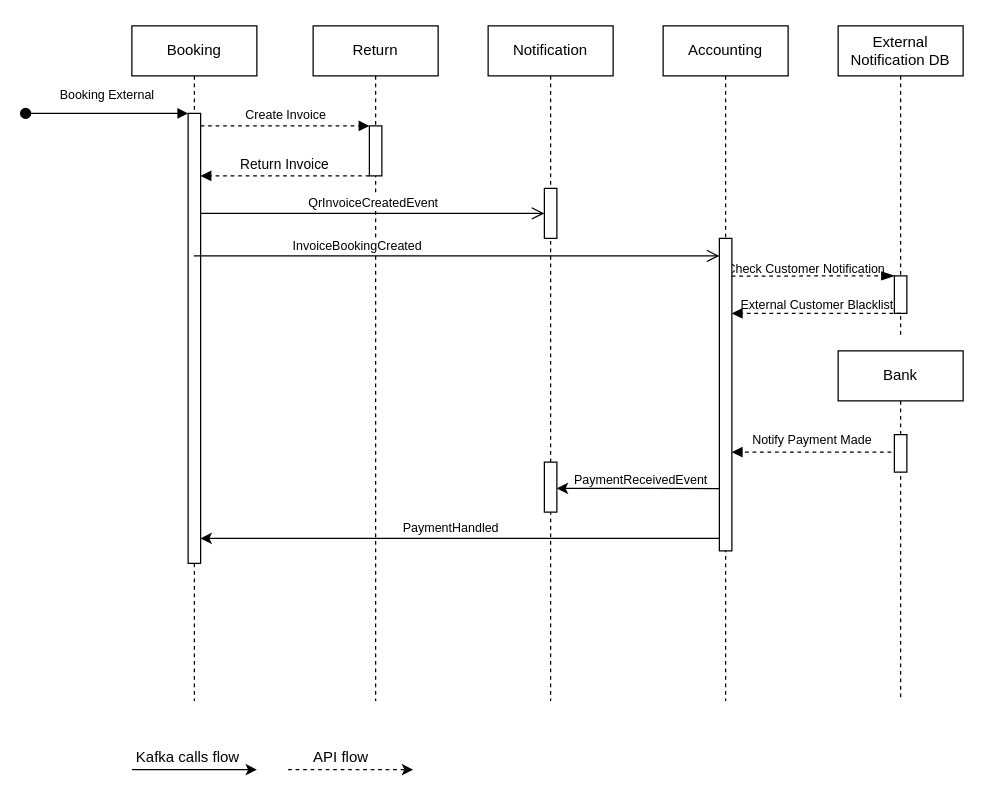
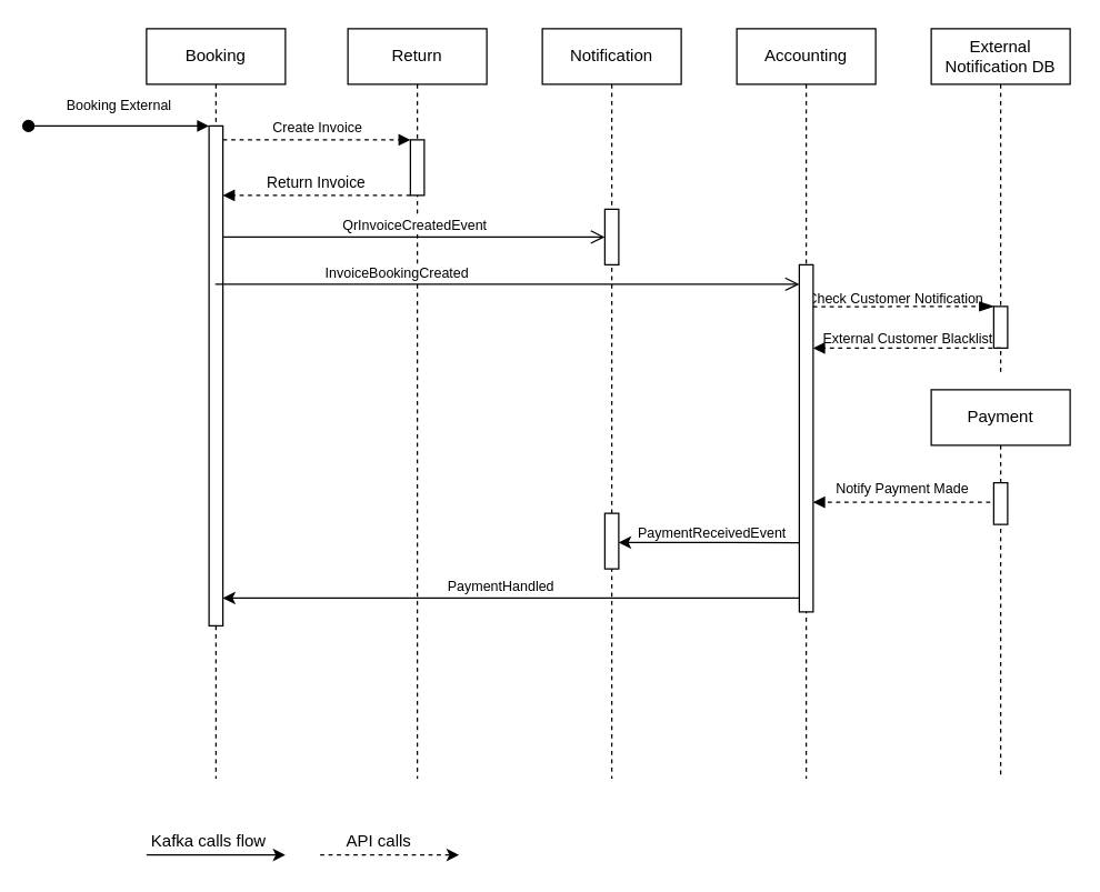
  <mxCell id="0" />
  <mxCell id="1" parent="0" />
  <mxCell id="2" value="Check Customer Notification" style="text;html=1;align=center;verticalAlign=middle;resizable=0;points=[];autosize=1;strokeColor=none;fillColor=none;fontSize=10;" parent="1" vertex="1"><mxGeometry x="574" y="199" width="140" height="30" as="geometry" /></mxCell>
  <mxCell id="3" value="Booking" style="shape=umlLifeline;perimeter=lifelinePerimeter;whiteSpace=wrap;html=1;container=0;dropTarget=0;collapsible=0;recursiveResize=0;outlineConnect=0;portConstraint=eastwest;newEdgeStyle={&quot;edgeStyle&quot;:&quot;elbowEdgeStyle&quot;,&quot;elbow&quot;:&quot;vertical&quot;,&quot;curved&quot;:0,&quot;rounded&quot;:0};" parent="1" vertex="1"><mxGeometry x="105" y="20" width="100" height="540" as="geometry" /></mxCell>
  <mxCell id="4" value="" style="html=1;points=[];perimeter=orthogonalPerimeter;outlineConnect=0;targetShapes=umlLifeline;portConstraint=eastwest;newEdgeStyle={&quot;edgeStyle&quot;:&quot;elbowEdgeStyle&quot;,&quot;elbow&quot;:&quot;vertical&quot;,&quot;curved&quot;:0,&quot;rounded&quot;:0};" parent="3" vertex="1"><mxGeometry x="45" y="70" width="10" height="360" as="geometry" /></mxCell>
  <mxCell id="5" value="Return" style="shape=umlLifeline;perimeter=lifelinePerimeter;whiteSpace=wrap;html=1;container=0;dropTarget=0;collapsible=0;recursiveResize=0;outlineConnect=0;portConstraint=eastwest;newEdgeStyle={&quot;edgeStyle&quot;:&quot;elbowEdgeStyle&quot;,&quot;elbow&quot;:&quot;vertical&quot;,&quot;curved&quot;:0,&quot;rounded&quot;:0};" parent="1" vertex="1"><mxGeometry x="250" y="20" width="100" height="540" as="geometry" /></mxCell>
  <mxCell id="6" value="" style="html=1;points=[];perimeter=orthogonalPerimeter;outlineConnect=0;targetShapes=umlLifeline;portConstraint=eastwest;newEdgeStyle={&quot;edgeStyle&quot;:&quot;elbowEdgeStyle&quot;,&quot;elbow&quot;:&quot;vertical&quot;,&quot;curved&quot;:0,&quot;rounded&quot;:0};" parent="5" vertex="1"><mxGeometry x="45" y="80" width="10" height="40" as="geometry" /></mxCell>
  <mxCell id="7" value="Create Invoice" style="html=1;verticalAlign=bottom;endArrow=block;edgeStyle=elbowEdgeStyle;elbow=vertical;curved=0;rounded=0;dashed=1;fontSize=10;" parent="1" target="6" edge="1"><mxGeometry relative="1" as="geometry"><mxPoint x="160" y="100" as="sourcePoint" /><Array as="points"><mxPoint x="245" y="100" /></Array><mxPoint x="290" y="100" as="targetPoint" /></mxGeometry></mxCell>
  <mxCell id="8" value="Return Invoice" style="html=1;verticalAlign=bottom;endArrow=block;edgeStyle=elbowEdgeStyle;elbow=vertical;curved=0;rounded=0;dashed=1;" parent="1" source="6" target="4" edge="1"><mxGeometry relative="1" as="geometry"><mxPoint x="290" y="140" as="sourcePoint" /><Array as="points"><mxPoint x="255" y="140" /></Array><mxPoint x="165" y="140" as="targetPoint" /></mxGeometry></mxCell>
  <mxCell id="9" value="&lt;font style=&quot;font-size: 10px;&quot;&gt;QrInvoiceCreatedEvent&lt;/font&gt;" style="html=1;verticalAlign=bottom;endArrow=open;endSize=8;elbow=vertical;rounded=0;" parent="1" target="11" edge="1"><mxGeometry relative="1" as="geometry"><mxPoint x="512.25" y="169.71" as="targetPoint" /><mxPoint x="160" y="170" as="sourcePoint" /></mxGeometry></mxCell>
  <mxCell id="10" value="Notification" style="shape=umlLifeline;perimeter=lifelinePerimeter;whiteSpace=wrap;html=1;container=0;dropTarget=0;collapsible=0;recursiveResize=0;outlineConnect=0;portConstraint=eastwest;newEdgeStyle={&quot;edgeStyle&quot;:&quot;elbowEdgeStyle&quot;,&quot;elbow&quot;:&quot;vertical&quot;,&quot;curved&quot;:0,&quot;rounded&quot;:0};" parent="1" vertex="1"><mxGeometry x="390" y="20" width="100" height="540" as="geometry" /></mxCell>
  <mxCell id="11" value="" style="html=1;points=[];perimeter=orthogonalPerimeter;outlineConnect=0;targetShapes=umlLifeline;portConstraint=eastwest;newEdgeStyle={&quot;edgeStyle&quot;:&quot;elbowEdgeStyle&quot;,&quot;elbow&quot;:&quot;vertical&quot;,&quot;curved&quot;:0,&quot;rounded&quot;:0};" parent="10" vertex="1"><mxGeometry x="45" y="130" width="10" height="40" as="geometry" /></mxCell>
  <mxCell id="12" value="Accounting" style="shape=umlLifeline;perimeter=lifelinePerimeter;whiteSpace=wrap;html=1;container=0;dropTarget=0;collapsible=0;recursiveResize=0;outlineConnect=0;portConstraint=eastwest;newEdgeStyle={&quot;edgeStyle&quot;:&quot;elbowEdgeStyle&quot;,&quot;elbow&quot;:&quot;vertical&quot;,&quot;curved&quot;:0,&quot;rounded&quot;:0};" parent="1" vertex="1"><mxGeometry x="530" y="20" width="100" height="540" as="geometry" /></mxCell>
  <mxCell id="13" value="" style="html=1;points=[];perimeter=orthogonalPerimeter;outlineConnect=0;targetShapes=umlLifeline;portConstraint=eastwest;newEdgeStyle={&quot;edgeStyle&quot;:&quot;elbowEdgeStyle&quot;,&quot;elbow&quot;:&quot;vertical&quot;,&quot;curved&quot;:0,&quot;rounded&quot;:0};" parent="12" vertex="1"><mxGeometry x="45" y="170" width="10" height="250" as="geometry" /></mxCell>
  <mxCell id="14" value="" style="html=1;verticalAlign=bottom;startArrow=oval;endArrow=block;startSize=8;edgeStyle=elbowEdgeStyle;elbow=vertical;curved=0;rounded=0;" parent="1" target="4" edge="1"><mxGeometry relative="1" as="geometry"><mxPoint x="20" y="90" as="sourcePoint" /><Array as="points"><mxPoint x="50" y="90" /></Array></mxGeometry></mxCell>
  <mxCell id="15" value="Booking External" style="text;html=1;align=center;verticalAlign=middle;resizable=0;points=[];autosize=1;strokeColor=none;fillColor=none;fontSize=10;" parent="1" vertex="1"><mxGeometry x="35" y="60" width="100" height="30" as="geometry" /></mxCell>
  <mxCell id="16" value="" style="html=1;verticalAlign=bottom;endArrow=open;endSize=8;edgeStyle=elbowEdgeStyle;elbow=vertical;curved=0;rounded=0;" parent="1" source="3" edge="1"><mxGeometry relative="1" as="geometry"><mxPoint x="575" y="204" as="targetPoint" /><Array as="points"><mxPoint x="185" y="204" /></Array><mxPoint x="185" y="171" as="sourcePoint" /></mxGeometry></mxCell>
  <mxCell id="17" value="InvoiceBookingCreated" style="text;whiteSpace=wrap;html=1;fontSize=10;labelBackgroundColor=default;" parent="1" vertex="1"><mxGeometry x="232" y="184" width="170" height="11" as="geometry" /></mxCell>
  <mxCell id="18" value="" style="endArrow=classic;html=1;rounded=0;" parent="1" edge="1"><mxGeometry width="50" height="50" relative="1" as="geometry"><mxPoint x="105" y="615" as="sourcePoint" /><mxPoint x="205" y="615" as="targetPoint" /></mxGeometry></mxCell>
  <mxCell id="19" value="Kafka calls flow" style="text;html=1;align=center;verticalAlign=middle;whiteSpace=wrap;rounded=0;" parent="1" vertex="1"><mxGeometry x="100" y="590" width="100" height="30" as="geometry" /></mxCell>
  <mxCell id="20" value="" style="endArrow=classic;html=1;rounded=0;dashed=1;" parent="1" edge="1"><mxGeometry width="50" height="50" relative="1" as="geometry"><mxPoint x="230" y="615" as="sourcePoint" /><mxPoint x="330" y="615" as="targetPoint" /></mxGeometry></mxCell>
- <mxCell id="21" value="API flow" style="text;html=1;align=center;verticalAlign=middle;whiteSpace=wrap;rounded=0;" parent="1" vertex="1"><mxGeometry x="225" y="590" width="95" height="30" as="geometry" /></mxCell>
+ <mxCell id="21" value="API calls" style="text;html=1;align=center;verticalAlign=middle;whiteSpace=wrap;rounded=0;" parent="1" vertex="1"><mxGeometry x="225" y="590" width="95" height="30" as="geometry" /></mxCell>
  <mxCell id="22" value="External Notification DB" style="shape=umlLifeline;perimeter=lifelinePerimeter;whiteSpace=wrap;html=1;container=0;dropTarget=0;collapsible=0;recursiveResize=0;outlineConnect=0;portConstraint=eastwest;newEdgeStyle={&quot;edgeStyle&quot;:&quot;elbowEdgeStyle&quot;,&quot;elbow&quot;:&quot;vertical&quot;,&quot;curved&quot;:0,&quot;rounded&quot;:0};" parent="1" vertex="1"><mxGeometry x="670" y="20" width="100" height="250" as="geometry" /></mxCell>
  <mxCell id="23" value="" style="html=1;points=[];perimeter=orthogonalPerimeter;outlineConnect=0;targetShapes=umlLifeline;portConstraint=eastwest;newEdgeStyle={&quot;edgeStyle&quot;:&quot;elbowEdgeStyle&quot;,&quot;elbow&quot;:&quot;vertical&quot;,&quot;curved&quot;:0,&quot;rounded&quot;:0};" parent="22" vertex="1"><mxGeometry x="45" y="200" width="10" height="30" as="geometry" /></mxCell>
  <mxCell id="24" value="" style="html=1;verticalAlign=bottom;endArrow=blockThin;endSize=8;edgeStyle=elbowEdgeStyle;elbow=vertical;curved=0;rounded=0;dashed=1;endFill=1;" parent="1" target="23" edge="1"><mxGeometry relative="1" as="geometry"><mxPoint x="710" y="220" as="targetPoint" /><Array as="points" /><mxPoint x="584.912" y="220.176" as="sourcePoint" /></mxGeometry></mxCell>
  <mxCell id="25" value="" style="html=1;verticalAlign=bottom;endArrow=block;edgeStyle=elbowEdgeStyle;elbow=vertical;curved=0;rounded=0;dashed=1;" parent="1" edge="1"><mxGeometry x="-0.111" relative="1" as="geometry"><mxPoint x="720" y="250" as="sourcePoint" /><Array as="points"><mxPoint x="680" y="250" /></Array><mxPoint x="585" y="250" as="targetPoint" /><mxPoint as="offset" /></mxGeometry></mxCell>
- <mxCell id="26" value="Bank" style="shape=umlLifeline;perimeter=lifelinePerimeter;whiteSpace=wrap;html=1;container=0;dropTarget=0;collapsible=0;recursiveResize=0;outlineConnect=0;portConstraint=eastwest;newEdgeStyle={&quot;edgeStyle&quot;:&quot;elbowEdgeStyle&quot;,&quot;elbow&quot;:&quot;vertical&quot;,&quot;curved&quot;:0,&quot;rounded&quot;:0};" parent="1" vertex="1"><mxGeometry x="670" y="280" width="100" height="280" as="geometry" /></mxCell>
+ <mxCell id="26" value="Payment" style="shape=umlLifeline;perimeter=lifelinePerimeter;whiteSpace=wrap;html=1;container=0;dropTarget=0;collapsible=0;recursiveResize=0;outlineConnect=0;portConstraint=eastwest;newEdgeStyle={&quot;edgeStyle&quot;:&quot;elbowEdgeStyle&quot;,&quot;elbow&quot;:&quot;vertical&quot;,&quot;curved&quot;:0,&quot;rounded&quot;:0};" parent="1" vertex="1"><mxGeometry x="670" y="280" width="100" height="280" as="geometry" /></mxCell>
  <mxCell id="27" value="" style="html=1;points=[];perimeter=orthogonalPerimeter;outlineConnect=0;targetShapes=umlLifeline;portConstraint=eastwest;newEdgeStyle={&quot;edgeStyle&quot;:&quot;elbowEdgeStyle&quot;,&quot;elbow&quot;:&quot;vertical&quot;,&quot;curved&quot;:0,&quot;rounded&quot;:0};" parent="26" vertex="1"><mxGeometry x="45" y="67" width="10" height="30" as="geometry" /></mxCell>
  <mxCell id="28" value="&lt;font style=&quot;font-size: 10px;&quot;&gt;Notify Payment Made&lt;font style=&quot;font-size: 10px;&quot;&gt;&lt;br&gt;&lt;/font&gt;&lt;/font&gt;" style="html=1;verticalAlign=bottom;endArrow=block;edgeStyle=elbowEdgeStyle;elbow=vertical;curved=0;rounded=0;dashed=1;" parent="1" target="13" edge="1"><mxGeometry y="-1" relative="1" as="geometry"><mxPoint x="712.5" y="361" as="sourcePoint" /><Array as="points"><mxPoint x="682.5" y="361" /></Array><mxPoint x="587.5" y="361" as="targetPoint" /><mxPoint as="offset" /></mxGeometry></mxCell>
  <mxCell id="29" value="" style="endArrow=classic;html=1;rounded=0;" parent="1" source="31" target="10" edge="1"><mxGeometry width="50" height="50" relative="1" as="geometry"><mxPoint x="410" y="400" as="sourcePoint" /><mxPoint x="460" y="350" as="targetPoint" /><Array as="points" /></mxGeometry></mxCell>
  <mxCell id="30" value="" style="endArrow=classic;html=1;rounded=0;exitX=0.984;exitY=0.739;exitDx=0;exitDy=0;exitPerimeter=0;" parent="1" source="32" target="31" edge="1"><mxGeometry width="50" height="50" relative="1" as="geometry"><mxPoint x="579" y="390" as="sourcePoint" /><mxPoint x="440" y="390" as="targetPoint" /><Array as="points"><mxPoint x="520" y="390" /></Array></mxGeometry></mxCell>
  <mxCell id="31" value="" style="html=1;points=[];perimeter=orthogonalPerimeter;outlineConnect=0;targetShapes=umlLifeline;portConstraint=eastwest;newEdgeStyle={&quot;edgeStyle&quot;:&quot;elbowEdgeStyle&quot;,&quot;elbow&quot;:&quot;vertical&quot;,&quot;curved&quot;:0,&quot;rounded&quot;:0};" parent="1" vertex="1"><mxGeometry x="435" y="369" width="10" height="40" as="geometry" /></mxCell>
  <mxCell id="32" value="PaymentReceivedEvent" style="text;html=1;align=center;verticalAlign=middle;resizable=0;points=[];autosize=1;strokeColor=none;fillColor=none;fontSize=10;" parent="1" vertex="1"><mxGeometry x="447" y="368" width="130" height="30" as="geometry" /></mxCell>
  <mxCell id="33" value="" style="endArrow=classic;html=1;rounded=0;" parent="1" edge="1"><mxGeometry width="50" height="50" relative="1" as="geometry"><mxPoint x="575" y="430" as="sourcePoint" /><mxPoint x="160" y="430" as="targetPoint" /></mxGeometry></mxCell>
  <mxCell id="34" value="PaymentHandled" style="text;html=1;align=center;verticalAlign=middle;resizable=0;points=[];autosize=1;strokeColor=none;fillColor=none;fontSize=10;" parent="1" vertex="1"><mxGeometry x="310" y="406" width="100" height="30" as="geometry" /></mxCell>
  <mxCell id="35" value="&lt;font style=&quot;font-size: 10px;&quot;&gt;External Customer Blacklist&lt;br&gt;&lt;/font&gt;" style="text;html=1;align=center;verticalAlign=middle;resizable=0;points=[];autosize=1;strokeColor=none;fillColor=none;" vertex="1" parent="1"><mxGeometry x="583" y="228" width="140" height="30" as="geometry" /></mxCell>
